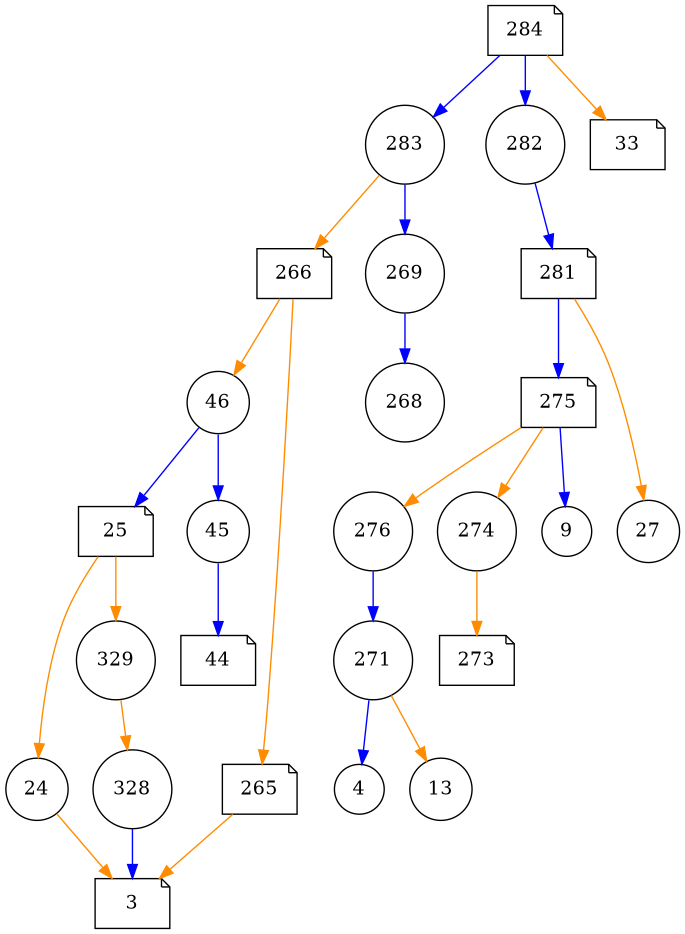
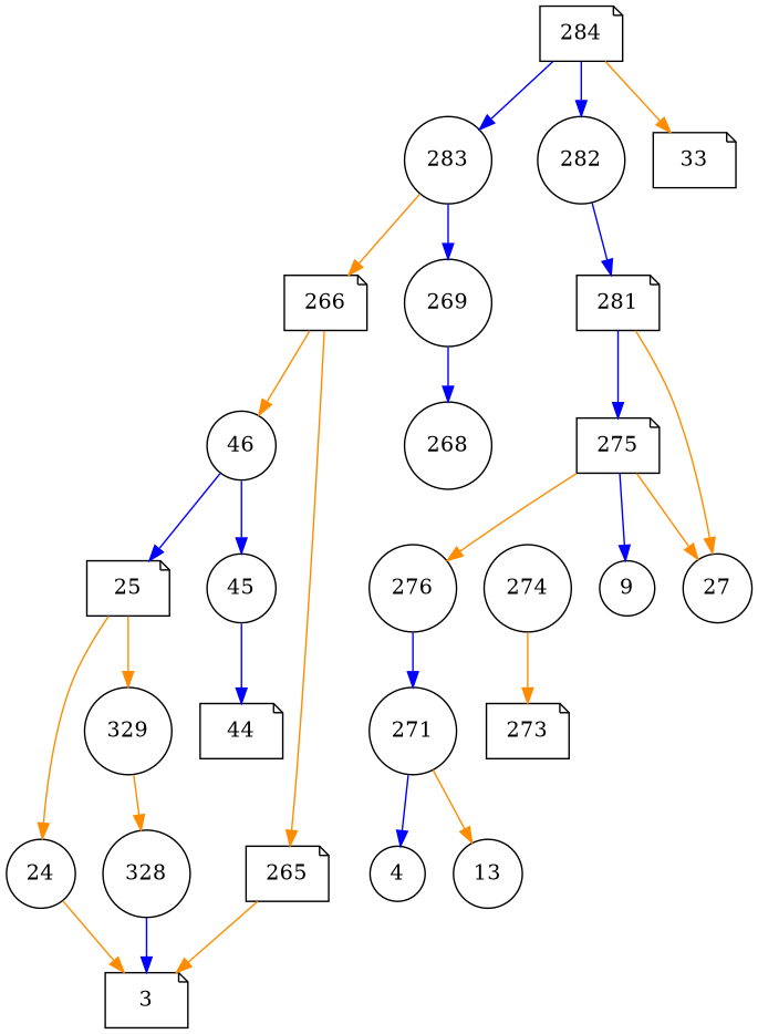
  digraph {
    node [shape=circle]
    edge [color=darkorange]
    271
    4
    13
    n4 [label=276]
    273 [shape=note]
    274
    275 [shape=note]
    9
    3 [shape=note]
    24
    25 [shape=note]
    329
    328
    46
    45
    44 [shape=note]
    281 [shape=note]
    27
    266 [shape=note]
    283
    269
    265 [shape=note]
    268
    282
    284 [shape=note]
    33 [shape=note]
    271 -> 4 [color=blue]
    271 -> 13
    n4 -> 271 [color=blue]
    274 -> 273
    275 -> n4
-   275 -> 274
+   275 -> 27
    275 -> 9 [color=blue]
    24 -> 3
    25 -> 24
    25 -> 329
    329 -> 328
    328 -> 3 [color=blue]
    46 -> 25 [color=blue]
    46 -> 45 [color=blue]
    45 -> 44 [color=blue]
    281 -> 275 [color=blue]
    281 -> 27
    266 -> 46
    266 -> 265
    283 -> 266
    283 -> 269 [color=blue]
    269 -> 268 [color=blue]
    265 -> 3
    282 -> 281 [color=blue]
    284 -> 283 [color=blue]
    284 -> 282 [color=blue]
    284 -> 33
  }
